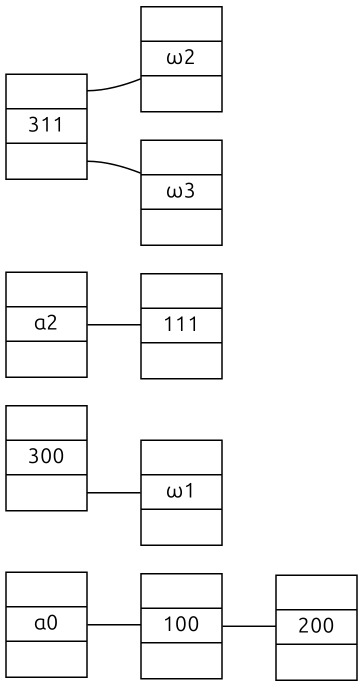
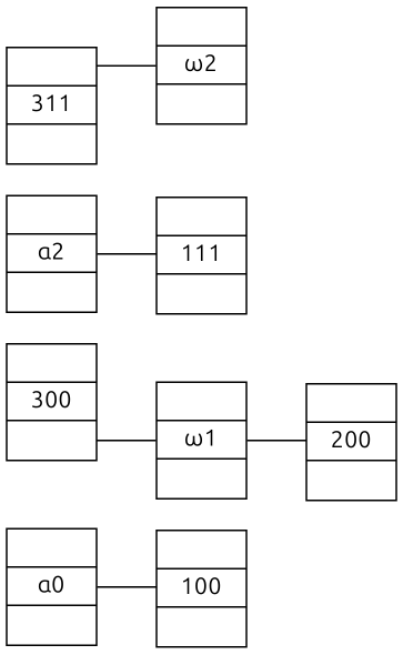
  graph {
    fontname=Ubuntu
    rankdir=LR
    node [fontname=Ubuntu shape=record]
    edge [fontname=Ubuntu]
    n1 [height=0.97222 label="<f0> |<f1> α0|<f2>" width=0.75]
    n2 [height=0.97222 label="<f0> |<f1> 100|<f2>" width=0.75]
    n3 [height=0.97222 label="<f0> |<f1> 200|<f2>" width=0.75]
    n4 [height=0.97222 label="<f0> |<f1> ω1|<f2>" width=0.75]
    n5 [height=0.97222 label="<f0> |<f1> α2|<f2>" width=0.75]
    n6 [height=0.97222 label="<f0> |<f1> 111|<f2>" width=0.75]
    n7 [height=0.97222 label="<f0> |<f1> ω2|<f2>" width=0.75]
-   n8 [height=0.97222 label="<f0> |<f1> ω3|<f2>" width=0.75]
    n9 [height=0.97222 label="<f0> |<f1> 300|<f2>" width=0.75]
    n10 [height=0.97222 label="<f0> |<f1> 311|<f2>" width=0.75]
    n1 -- n2 [headport=f1]
-   n2 -- n3 [headport=f1]
+   n4 -- n3 [headport=f1]
    n5 -- n6 [headport=f1]
    n9 -- n4 [tailport=f2]
    n10 -- n7 [tailport=f0]
-   n10 -- n8 [tailport=f2]
  }
